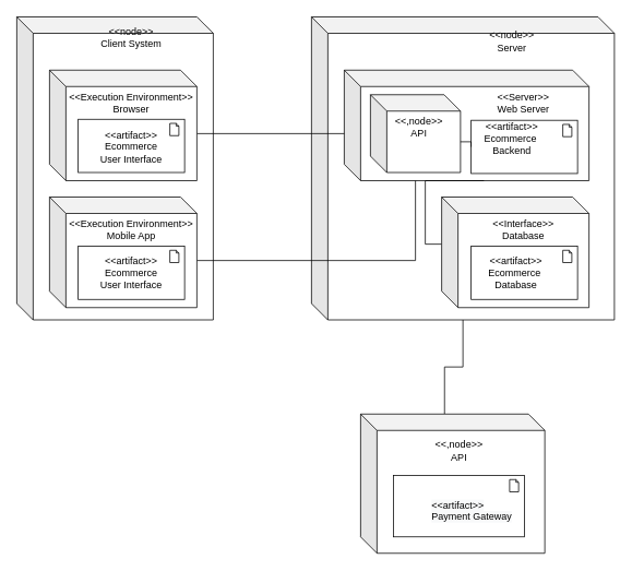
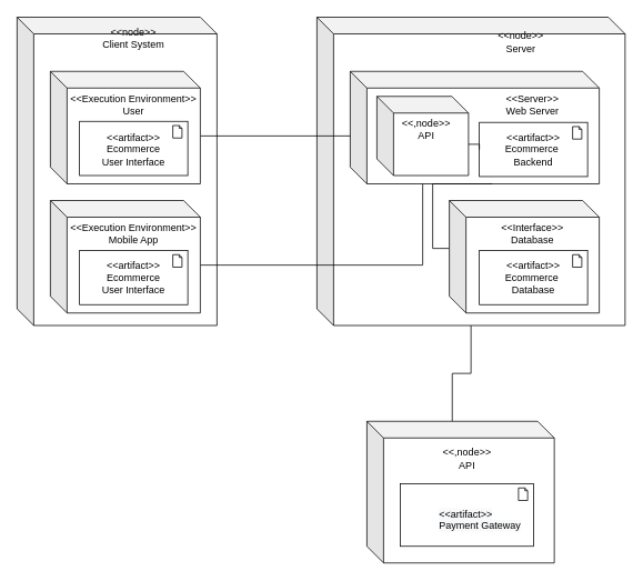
  <mxCell id="0" />
  <mxCell id="1" parent="0" />
  <mxCell id="2" value="" style="shape=cube;whiteSpace=wrap;html=1;boundedLbl=1;backgroundOutline=1;darkOpacity=0.05;darkOpacity2=0.1;" vertex="1" parent="1"><mxGeometry x="20" y="20" width="240" height="370" as="geometry" /></mxCell>
  <mxCell id="3" value="" style="shape=cube;whiteSpace=wrap;html=1;boundedLbl=1;backgroundOutline=1;darkOpacity=0.05;darkOpacity2=0.1;" vertex="1" parent="1"><mxGeometry x="380" y="20" width="370" height="370" as="geometry" /></mxCell>
  <mxCell id="4" style="edgeStyle=orthogonalEdgeStyle;rounded=0;orthogonalLoop=1;jettySize=auto;html=1;exitX=0;exitY=0;exitDx=102.5;exitDy=0;exitPerimeter=0;endArrow=none;endFill=0;" edge="1" parent="1" source="5" target="3"><mxGeometry relative="1" as="geometry" /></mxCell>
  <mxCell id="5" value="" style="shape=cube;whiteSpace=wrap;html=1;boundedLbl=1;backgroundOutline=1;darkOpacity=0.05;darkOpacity2=0.1;" vertex="1" parent="1"><mxGeometry x="440" y="505" width="225" height="170" as="geometry" /></mxCell>
  <mxCell id="6" value="&amp;lt;&amp;lt;node&amp;gt;&amp;gt;&lt;br&gt;Client System" style="text;html=1;strokeColor=none;fillColor=none;align=center;verticalAlign=middle;whiteSpace=wrap;rounded=0;" vertex="1" parent="1"><mxGeometry x="120" y="35" width="80" height="20" as="geometry" /></mxCell>
  <mxCell id="7" style="edgeStyle=orthogonalEdgeStyle;rounded=0;orthogonalLoop=1;jettySize=auto;html=1;exitX=0;exitY=0;exitDx=180;exitDy=77.5;exitPerimeter=0;endArrow=none;endFill=0;" edge="1" parent="1" source="8" target="28"><mxGeometry relative="1" as="geometry" /></mxCell>
  <mxCell id="8" value="" style="shape=cube;whiteSpace=wrap;html=1;boundedLbl=1;backgroundOutline=1;darkOpacity=0.05;darkOpacity2=0.1;" vertex="1" parent="1"><mxGeometry x="60" y="85" width="180" height="135" as="geometry" /></mxCell>
- <mxCell id="9" value="&amp;lt;&amp;lt;Execution Environment&amp;gt;&amp;gt;&lt;br&gt;Browser" style="text;html=1;strokeColor=none;fillColor=none;align=center;verticalAlign=middle;whiteSpace=wrap;rounded=0;" vertex="1" parent="1"><mxGeometry x="70" y="115" width="180" height="20" as="geometry" /></mxCell>
+ <mxCell id="9" value="&amp;lt;&amp;lt;Execution Environment&amp;gt;&amp;gt;&lt;br&gt;User" style="text;html=1;strokeColor=none;fillColor=none;align=center;verticalAlign=middle;whiteSpace=wrap;rounded=0;" vertex="1" parent="1"><mxGeometry x="70" y="115" width="180" height="20" as="geometry" /></mxCell>
  <mxCell id="10" value="" style="html=1;outlineConnect=0;whiteSpace=wrap;shape=mxgraph.archimate.application;appType=artifact;fillColor=none;" vertex="1" parent="1"><mxGeometry x="95" y="145" width="130" height="65" as="geometry" /></mxCell>
  <mxCell id="11" value="&amp;lt;&amp;lt;artifact&amp;gt;&amp;gt;&lt;br&gt;Ecommerce User Interface" style="text;html=1;strokeColor=none;fillColor=none;align=center;verticalAlign=middle;whiteSpace=wrap;rounded=0;" vertex="1" parent="1"><mxGeometry x="120" y="167.5" width="80" height="22.5" as="geometry" /></mxCell>
  <mxCell id="12" style="edgeStyle=orthogonalEdgeStyle;rounded=0;orthogonalLoop=1;jettySize=auto;html=1;exitX=0;exitY=0;exitDx=180;exitDy=77.5;exitPerimeter=0;endArrow=none;endFill=0;" edge="1" parent="1" source="13" target="28"><mxGeometry relative="1" as="geometry" /></mxCell>
  <mxCell id="13" value="" style="shape=cube;whiteSpace=wrap;html=1;boundedLbl=1;backgroundOutline=1;darkOpacity=0.05;darkOpacity2=0.1;" vertex="1" parent="1"><mxGeometry x="60" y="240" width="180" height="135" as="geometry" /></mxCell>
  <mxCell id="14" value="&amp;lt;&amp;lt;Execution Environment&amp;gt;&amp;gt;&lt;br&gt;Mobile App" style="text;html=1;strokeColor=none;fillColor=none;align=center;verticalAlign=middle;whiteSpace=wrap;rounded=0;" vertex="1" parent="1"><mxGeometry x="70" y="270" width="180" height="20" as="geometry" /></mxCell>
  <mxCell id="15" value="" style="html=1;outlineConnect=0;whiteSpace=wrap;shape=mxgraph.archimate.application;appType=artifact;fillColor=none;" vertex="1" parent="1"><mxGeometry x="95" y="300" width="130" height="65" as="geometry" /></mxCell>
  <mxCell id="16" value="&amp;lt;&amp;lt;artifact&amp;gt;&amp;gt;&lt;br&gt;Ecommerce User Interface" style="text;html=1;strokeColor=none;fillColor=none;align=center;verticalAlign=middle;whiteSpace=wrap;rounded=0;" vertex="1" parent="1"><mxGeometry x="120" y="321.25" width="80" height="22.5" as="geometry" /></mxCell>
  <mxCell id="17" value="&amp;lt;&amp;lt;node&amp;gt;&amp;gt;&lt;br&gt;Server" style="text;html=1;strokeColor=none;fillColor=none;align=center;verticalAlign=middle;whiteSpace=wrap;rounded=0;" vertex="1" parent="1"><mxGeometry x="585" y="40" width="80" height="20" as="geometry" /></mxCell>
  <mxCell id="18" value="" style="shape=cube;whiteSpace=wrap;html=1;boundedLbl=1;backgroundOutline=1;darkOpacity=0.05;darkOpacity2=0.1;" vertex="1" parent="1"><mxGeometry x="420" y="85" width="299" height="135" as="geometry" /></mxCell>
  <mxCell id="19" value="&amp;lt;&amp;lt;Server&amp;gt;&amp;gt;&lt;br&gt;Web Server" style="text;html=1;strokeColor=none;fillColor=none;align=center;verticalAlign=middle;whiteSpace=wrap;rounded=0;" vertex="1" parent="1"><mxGeometry x="549" y="115" width="180" height="20" as="geometry" /></mxCell>
  <mxCell id="20" value="" style="html=1;outlineConnect=0;whiteSpace=wrap;shape=mxgraph.archimate.application;appType=artifact;fillColor=none;" vertex="1" parent="1"><mxGeometry x="575" y="146.25" width="130" height="65" as="geometry" /></mxCell>
- <mxCell id="21" value="&amp;lt;&amp;lt;artifact&amp;gt;&amp;gt;&lt;br&gt;Ecommerce&amp;nbsp;&lt;br&gt;Backend" style="text;html=1;strokeColor=none;fillColor=none;align=center;verticalAlign=middle;whiteSpace=wrap;rounded=0;" vertex="1" parent="1"><mxGeometry x="585" y="157.5" width="80" height="22.5" as="geometry" /></mxCell>
+ <mxCell id="21" value="&amp;lt;&amp;lt;artifact&amp;gt;&amp;gt;&lt;br&gt;Ecommerce&amp;nbsp;&lt;br&gt;Backend" style="text;html=1;strokeColor=none;fillColor=none;align=center;verticalAlign=middle;whiteSpace=wrap;rounded=0;" vertex="1" parent="1"><mxGeometry x="600" y="167.5" width="80" height="22.5" as="geometry" /></mxCell>
  <mxCell id="22" style="edgeStyle=orthogonalEdgeStyle;rounded=0;orthogonalLoop=1;jettySize=auto;html=1;exitX=0;exitY=0;exitDx=0;exitDy=57.5;exitPerimeter=0;entryX=0.571;entryY=1.005;entryDx=0;entryDy=0;entryPerimeter=0;endArrow=none;endFill=0;" edge="1" parent="1" source="23" target="18"><mxGeometry relative="1" as="geometry" /></mxCell>
  <mxCell id="23" value="" style="shape=cube;whiteSpace=wrap;html=1;boundedLbl=1;backgroundOutline=1;darkOpacity=0.05;darkOpacity2=0.1;" vertex="1" parent="1"><mxGeometry x="539" y="240" width="180" height="135" as="geometry" /></mxCell>
  <mxCell id="24" value="" style="html=1;outlineConnect=0;whiteSpace=wrap;shape=mxgraph.archimate.application;appType=artifact;fillColor=none;" vertex="1" parent="1"><mxGeometry x="575" y="300" width="130" height="65" as="geometry" /></mxCell>
  <mxCell id="25" value="&amp;lt;&amp;lt;Interface&amp;gt;&amp;gt;&lt;br&gt;Database" style="text;html=1;strokeColor=none;fillColor=none;align=center;verticalAlign=middle;whiteSpace=wrap;rounded=0;" vertex="1" parent="1"><mxGeometry x="549" y="270" width="180" height="20" as="geometry" /></mxCell>
- <mxCell id="26" value="&amp;lt;&amp;lt;artifact&amp;gt;&amp;gt;&lt;br&gt;Ecommerce&amp;nbsp;&lt;br&gt;Database" style="text;html=1;strokeColor=none;fillColor=none;align=center;verticalAlign=middle;whiteSpace=wrap;rounded=0;" vertex="1" parent="1"><mxGeometry x="590" y="321.25" width="80" height="22.5" as="geometry" /></mxCell>
+ <mxCell id="26" value="&amp;lt;&amp;lt;artifact&amp;gt;&amp;gt;&lt;br&gt;Ecommerce&amp;nbsp;&lt;br&gt;Database" style="text;html=1;strokeColor=none;fillColor=none;align=center;verticalAlign=middle;whiteSpace=wrap;rounded=0;" vertex="1" parent="1"><mxGeometry x="600" y="321.25" width="80" height="22.5" as="geometry" /></mxCell>
  <mxCell id="27" style="edgeStyle=orthogonalEdgeStyle;rounded=0;orthogonalLoop=1;jettySize=auto;html=1;exitX=0;exitY=0;exitDx=110;exitDy=57.5;exitPerimeter=0;entryX=0;entryY=0.5;entryDx=0;entryDy=0;entryPerimeter=0;endArrow=none;endFill=0;" edge="1" parent="1" source="28" target="20"><mxGeometry relative="1" as="geometry" /></mxCell>
  <mxCell id="28" value="" style="shape=cube;whiteSpace=wrap;html=1;boundedLbl=1;backgroundOutline=1;darkOpacity=0.05;darkOpacity2=0.1;fillColor=none;" vertex="1" parent="1"><mxGeometry x="452" y="115" width="110" height="95" as="geometry" /></mxCell>
  <mxCell id="29" value="&amp;lt;&amp;lt;,node&amp;gt;&amp;gt;&lt;br&gt;API" style="text;html=1;strokeColor=none;fillColor=none;align=center;verticalAlign=middle;whiteSpace=wrap;rounded=0;" vertex="1" parent="1"><mxGeometry x="474" y="145" width="75" height="20" as="geometry" /></mxCell>
  <mxCell id="30" value="&amp;lt;&amp;lt;,node&amp;gt;&amp;gt;&lt;br&gt;API" style="text;html=1;strokeColor=none;fillColor=none;align=center;verticalAlign=middle;whiteSpace=wrap;rounded=0;" vertex="1" parent="1"><mxGeometry x="493.75" y="540" width="132.5" height="20" as="geometry" /></mxCell>
  <mxCell id="31" value="" style="html=1;outlineConnect=0;whiteSpace=wrap;shape=mxgraph.archimate.application;appType=artifact;fillColor=none;" vertex="1" parent="1"><mxGeometry x="480" y="580" width="160" height="75" as="geometry" /></mxCell>
  <mxCell id="32" value="&lt;span style=&quot;color: rgb(0 , 0 , 0) ; font-family: &amp;#34;helvetica&amp;#34; ; font-size: 12px ; font-style: normal ; font-weight: 400 ; letter-spacing: normal ; text-align: center ; text-indent: 0px ; text-transform: none ; word-spacing: 0px ; background-color: rgb(248 , 249 , 250) ; display: inline ; float: none&quot;&gt;&amp;lt;&amp;lt;artifact&amp;gt;&amp;gt;&lt;br&gt;Payment Gateway&lt;/span&gt;" style="text;whiteSpace=wrap;html=1;" vertex="1" parent="1"><mxGeometry x="525" y="602.5" width="110" height="30" as="geometry" /></mxCell>
